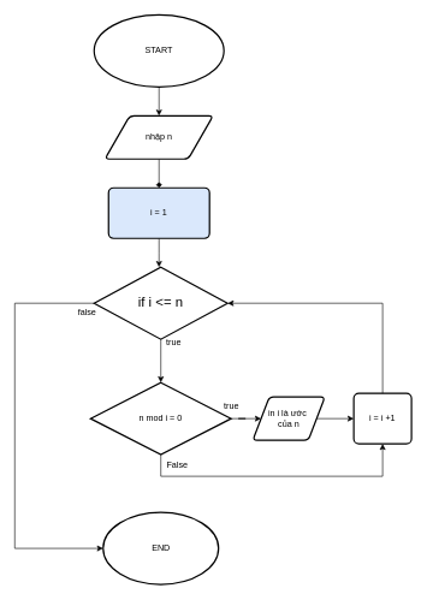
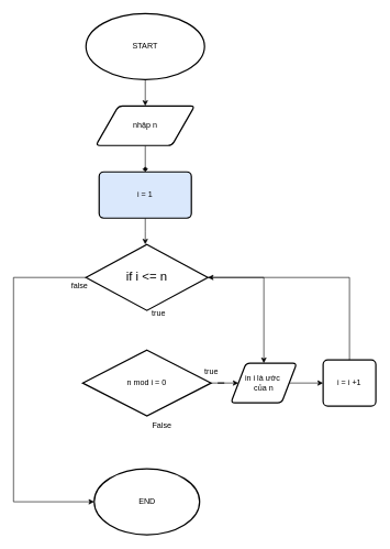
  <mxCell id="0" />
  <mxCell id="1" parent="0" />
  <mxCell id="2" style="edgeStyle=orthogonalEdgeStyle;rounded=0;orthogonalLoop=1;jettySize=auto;html=1;entryX=0.5;entryY=0;entryDx=0;entryDy=0;" edge="1" parent="1" source="3" target="5"><mxGeometry relative="1" as="geometry" /></mxCell>
  <mxCell id="3" value="START" style="strokeWidth=2;html=1;shape=mxgraph.flowchart.start_2;whiteSpace=wrap;" vertex="1" parent="1"><mxGeometry x="130" y="20" width="180" height="100" as="geometry" /></mxCell>
  <mxCell id="4" style="edgeStyle=orthogonalEdgeStyle;rounded=0;orthogonalLoop=1;jettySize=auto;html=1;endArrow=diamond;" edge="1" parent="1" source="5" target="10"><mxGeometry relative="1" as="geometry" /></mxCell>
  <mxCell id="5" value="nhập n" style="shape=parallelogram;html=1;strokeWidth=2;perimeter=parallelogramPerimeter;whiteSpace=wrap;rounded=1;arcSize=12;size=0.23;" vertex="1" parent="1"><mxGeometry x="145" y="160" width="150" height="60" as="geometry" /></mxCell>
- <mxCell id="6" style="edgeStyle=orthogonalEdgeStyle;rounded=0;orthogonalLoop=1;jettySize=auto;html=1;" edge="1" parent="1" source="8" target="13"><mxGeometry relative="1" as="geometry"><mxPoint x="220" y="700" as="targetPoint" /></mxGeometry></mxCell>
+ <mxCell id="6" style="edgeStyle=orthogonalEdgeStyle;rounded=0;orthogonalLoop=1;jettySize=auto;html=1;" edge="1" parent="1" source="8" target="20"><mxGeometry relative="1" as="geometry"><mxPoint x="220" y="700" as="targetPoint" /></mxGeometry></mxCell>
  <mxCell id="7" style="edgeStyle=orthogonalEdgeStyle;rounded=0;orthogonalLoop=1;jettySize=auto;html=1;" edge="1" parent="1" source="8" target="18"><mxGeometry relative="1" as="geometry"><mxPoint x="140" y="790" as="targetPoint" /><Array as="points"><mxPoint x="20" y="420" /><mxPoint x="20" y="760" /></Array></mxGeometry></mxCell>
  <mxCell id="8" value="&lt;font style=&quot;font-size: 19px;&quot;&gt;if i &amp;lt;= n&lt;/font&gt;" style="strokeWidth=2;html=1;shape=mxgraph.flowchart.decision;whiteSpace=wrap;" vertex="1" parent="1"><mxGeometry x="130" y="370" width="185" height="100" as="geometry" /></mxCell>
  <mxCell id="9" style="edgeStyle=orthogonalEdgeStyle;rounded=0;orthogonalLoop=1;jettySize=auto;html=1;" edge="1" parent="1" source="10"><mxGeometry relative="1" as="geometry"><mxPoint x="220" y="370" as="targetPoint" /></mxGeometry></mxCell>
  <mxCell id="10" value="i = 1" style="rounded=1;whiteSpace=wrap;html=1;absoluteArcSize=1;arcSize=14;strokeWidth=2;fillColor=#dae8fc;" vertex="1" parent="1"><mxGeometry x="150" width="140" height="70" as="geometry" y="260" /></mxCell>
  <mxCell id="11" style="edgeStyle=orthogonalEdgeStyle;rounded=0;orthogonalLoop=1;jettySize=auto;html=1;entryX=0;entryY=0.5;entryDx=0;entryDy=0;" edge="1" parent="1" source="13" target="20"><mxGeometry relative="1" as="geometry"><mxPoint x="350" y="580" as="targetPoint" /></mxGeometry></mxCell>
- <mxCell id="12" style="edgeStyle=orthogonalEdgeStyle;rounded=0;orthogonalLoop=1;jettySize=auto;html=1;entryX=0.5;entryY=1;entryDx=0;entryDy=0;" edge="1" parent="1" source="13" target="14"><mxGeometry relative="1" as="geometry"><Array as="points"><mxPoint x="223" y="660" /><mxPoint x="530" y="660" /></Array></mxGeometry></mxCell>
  <mxCell id="13" value="n mod i = 0" style="strokeWidth=2;html=1;shape=mxgraph.flowchart.decision;whiteSpace=wrap;" vertex="1" parent="1"><mxGeometry x="125" y="530" width="195" height="100" as="geometry" /></mxCell>
  <mxCell id="14" value="i = i +1" style="rounded=1;whiteSpace=wrap;html=1;absoluteArcSize=1;arcSize=14;strokeWidth=2;" vertex="1" parent="1"><mxGeometry x="490" y="545" width="80" height="70" as="geometry" /></mxCell>
  <mxCell id="15" style="edgeStyle=orthogonalEdgeStyle;rounded=0;orthogonalLoop=1;jettySize=auto;html=1;entryX=1;entryY=0.5;entryDx=0;entryDy=0;entryPerimeter=0;" edge="1" parent="1" source="14" target="8"><mxGeometry relative="1" as="geometry"><Array as="points"><mxPoint x="530" y="420" /></Array></mxGeometry></mxCell>
  <mxCell id="16" value="true" style="text;html=1;align=center;verticalAlign=middle;resizable=0;points=[];autosize=1;strokeColor=none;fillColor=none;" vertex="1" parent="1"><mxGeometry x="220" y="460" width="40" height="30" as="geometry" /></mxCell>
  <mxCell id="17" value="false" style="text;html=1;align=center;verticalAlign=middle;resizable=0;points=[];autosize=1;strokeColor=none;fillColor=none;" vertex="1" parent="1"><mxGeometry x="95" y="418" width="50" height="30" as="geometry" /></mxCell>
  <mxCell id="18" value="END" style="strokeWidth=2;html=1;shape=mxgraph.flowchart.start_2;whiteSpace=wrap;" vertex="1" parent="1"><mxGeometry x="142.5" y="710" width="160" height="100" as="geometry" /></mxCell>
  <mxCell id="19" style="edgeStyle=orthogonalEdgeStyle;rounded=0;orthogonalLoop=1;jettySize=auto;html=1;entryX=0;entryY=0.5;entryDx=0;entryDy=0;exitX=1;exitY=0.5;exitDx=0;exitDy=0;" edge="1" parent="1" source="20" target="14"><mxGeometry relative="1" as="geometry"><mxPoint x="460" y="580" as="sourcePoint" /></mxGeometry></mxCell>
  <mxCell id="20" value="&lt;br&gt;&lt;span style=&quot;color: rgb(0, 0, 0); font-family: Helvetica; font-size: 12px; font-style: normal; font-variant-ligatures: normal; font-variant-caps: normal; font-weight: 400; letter-spacing: normal; orphans: 2; text-align: center; text-indent: 0px; text-transform: none; widows: 2; word-spacing: 0px; -webkit-text-stroke-width: 0px; white-space: normal; background-color: rgb(255, 255, 255); text-decoration-thickness: initial; text-decoration-style: initial; text-decoration-color: initial; display: inline !important; float: none;&quot;&gt;in i là ước&amp;nbsp;&lt;/span&gt;&lt;div&gt;&lt;span style=&quot;color: rgb(0, 0, 0); font-family: Helvetica; font-size: 12px; font-style: normal; font-variant-ligatures: normal; font-variant-caps: normal; font-weight: 400; letter-spacing: normal; orphans: 2; text-align: center; text-indent: 0px; text-transform: none; widows: 2; word-spacing: 0px; -webkit-text-stroke-width: 0px; white-space: normal; background-color: rgb(255, 255, 255); text-decoration-thickness: initial; text-decoration-style: initial; text-decoration-color: initial; display: inline !important; float: none;&quot;&gt;của n&lt;/span&gt;&lt;br&gt;&lt;br&gt;&lt;/div&gt;" style="shape=parallelogram;html=1;strokeWidth=2;perimeter=parallelogramPerimeter;whiteSpace=wrap;rounded=1;arcSize=12;size=0.23;" vertex="1" parent="1"><mxGeometry x="350" y="550" width="100" height="60" as="geometry" /></mxCell>
  <mxCell id="21" value="true" style="text;html=1;align=center;verticalAlign=middle;resizable=0;points=[];autosize=1;strokeColor=none;fillColor=none;" vertex="1" parent="1"><mxGeometry x="300" y="548" width="40" height="30" as="geometry" /></mxCell>
  <mxCell id="22" value="False" style="text;html=1;align=center;verticalAlign=middle;resizable=0;points=[];autosize=1;strokeColor=none;fillColor=none;" vertex="1" parent="1"><mxGeometry x="220" y="630" width="50" height="30" as="geometry" /></mxCell>
